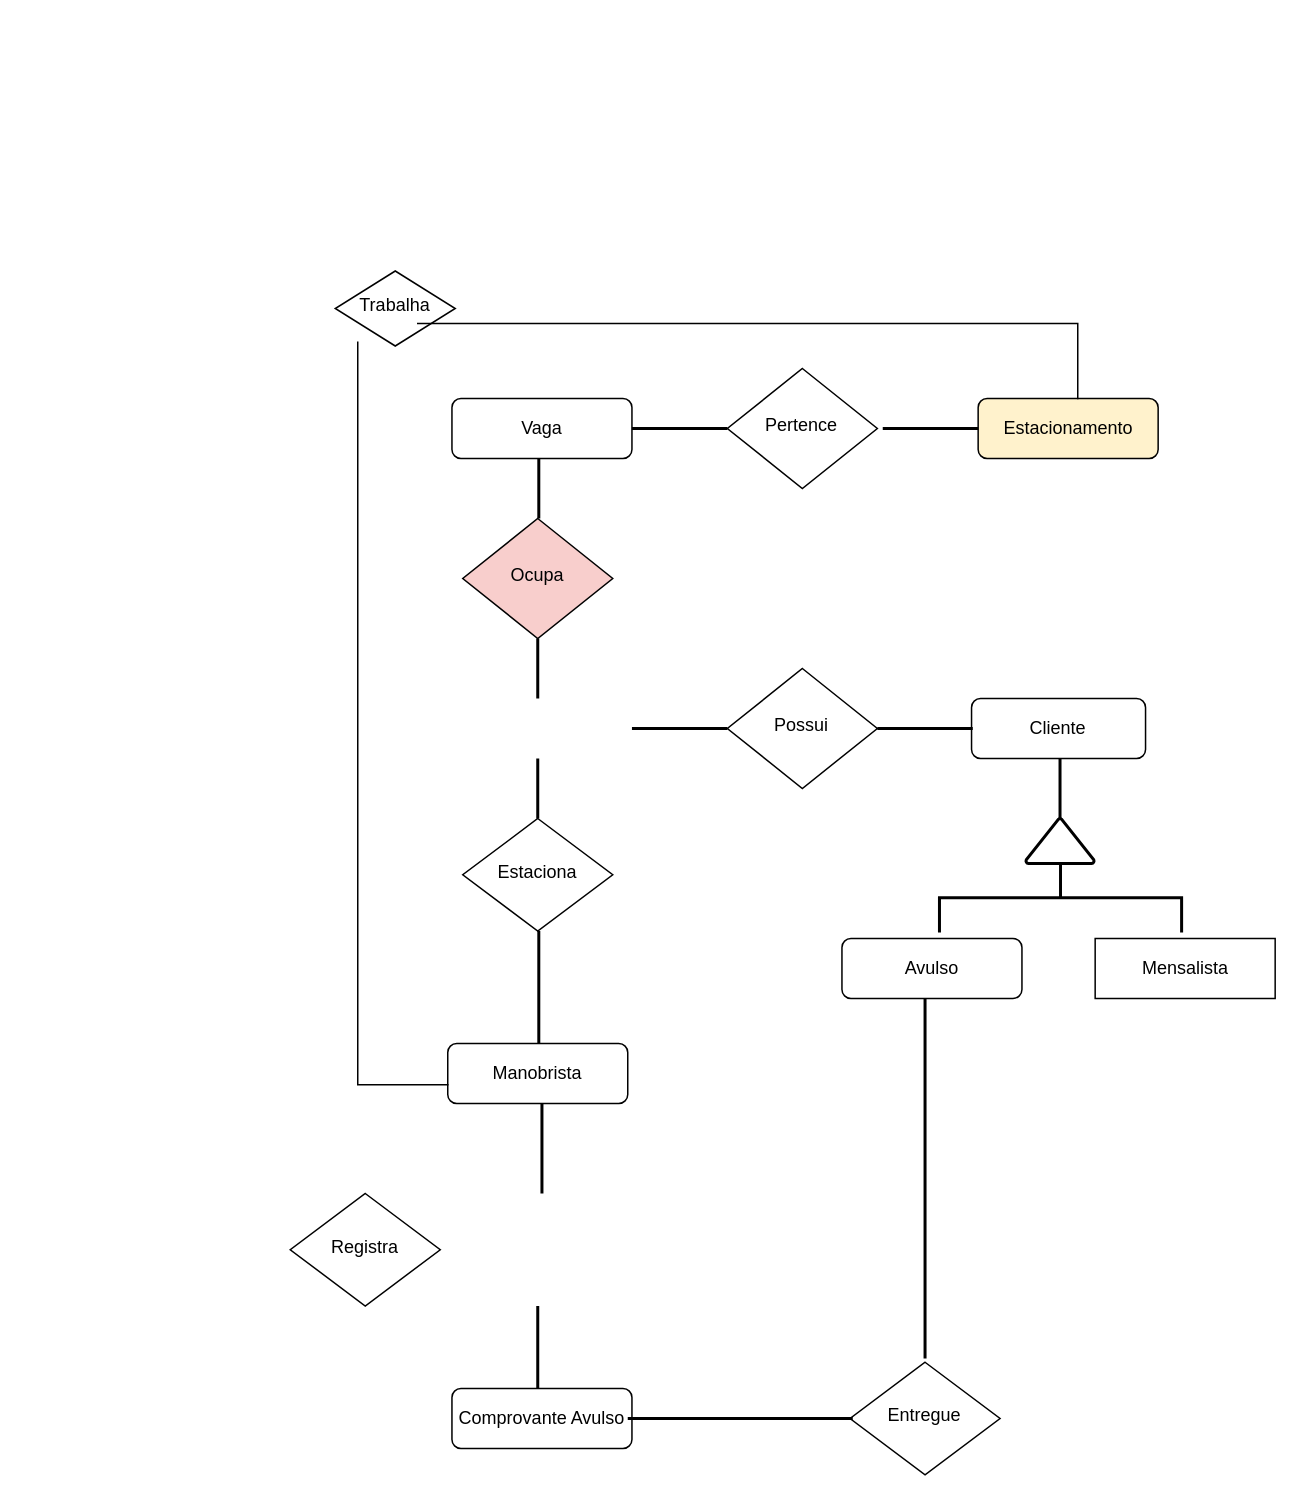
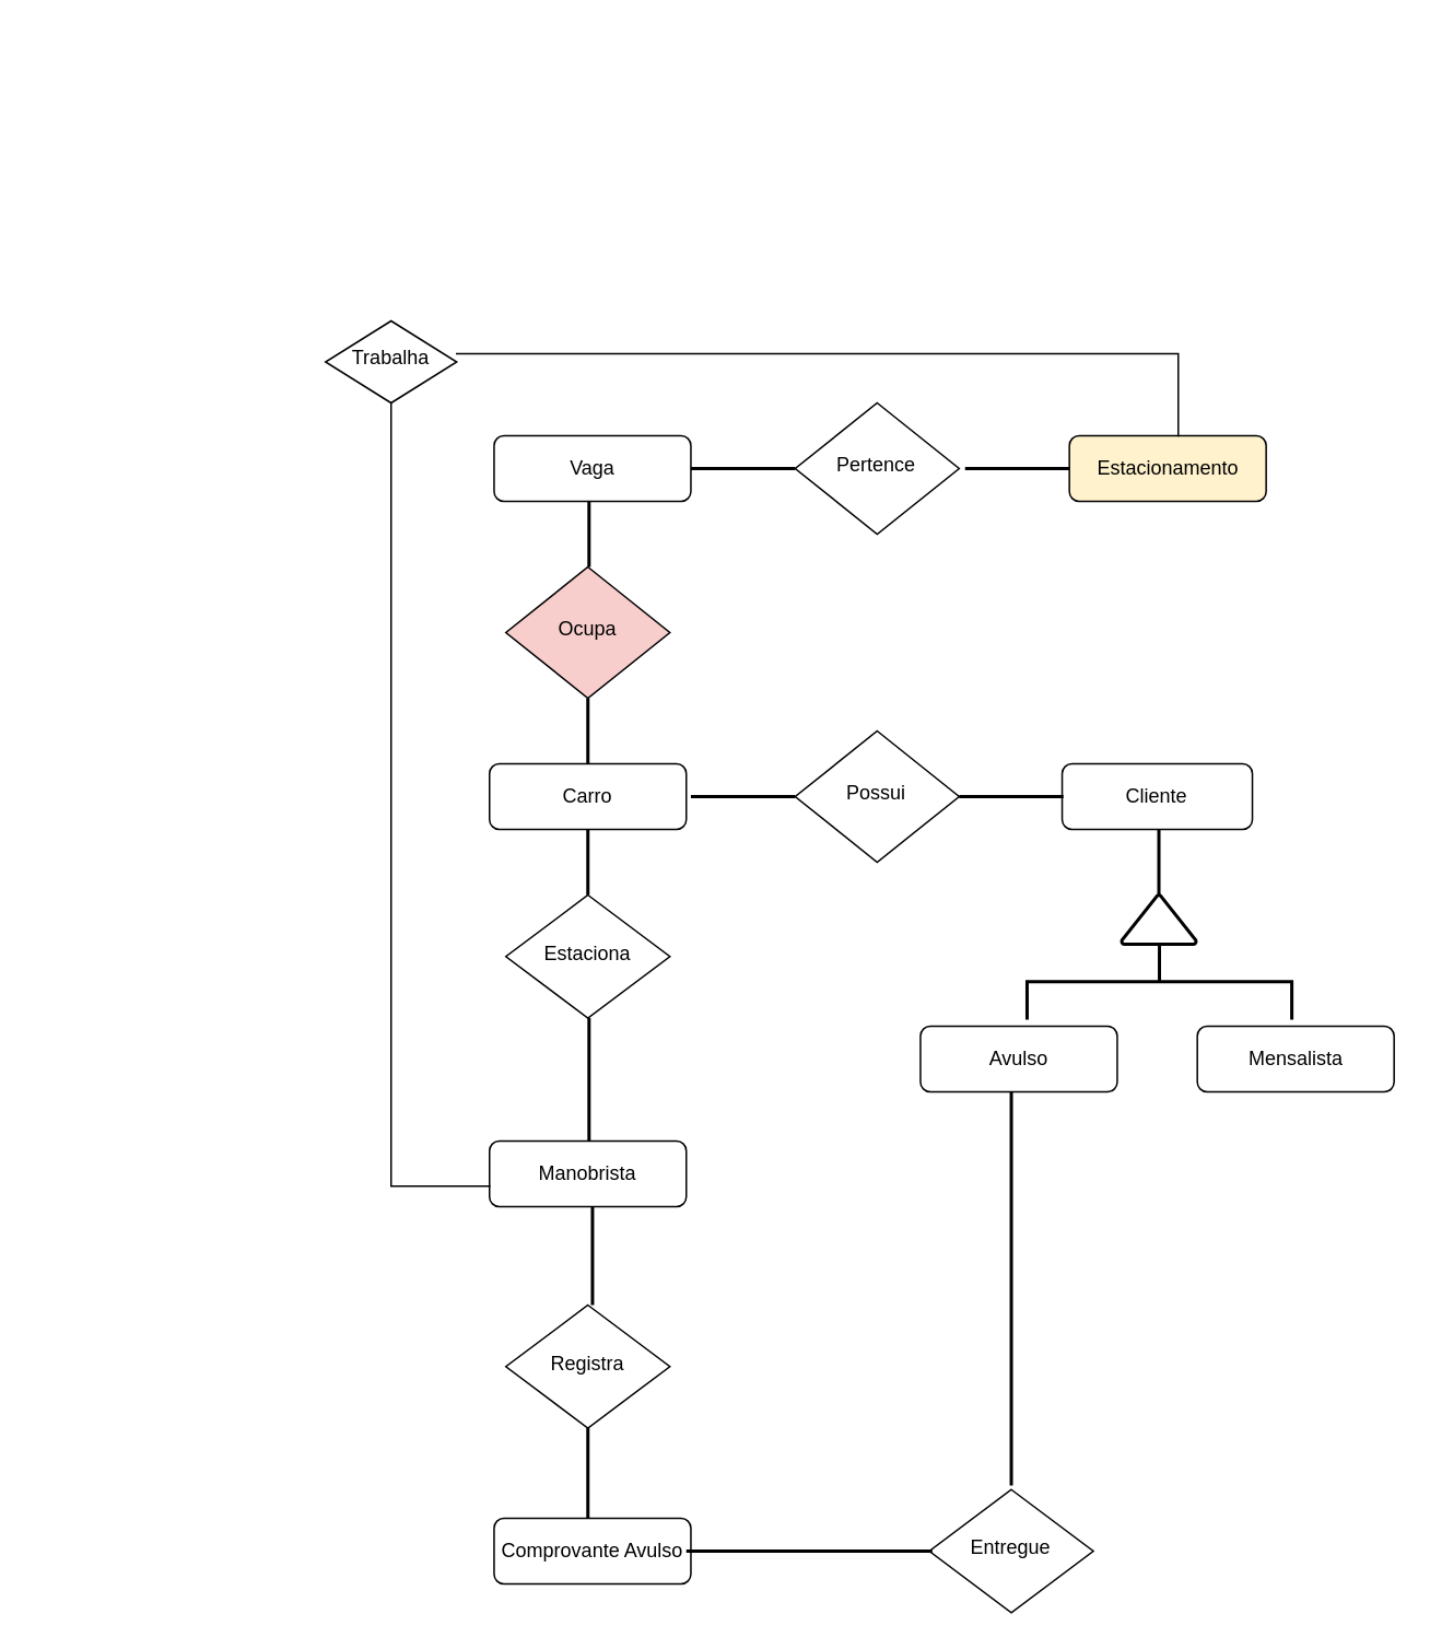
  <mxCell id="0" />
  <mxCell id="1" parent="0" />
  <mxCell id="2" value="Estacionamento" style="rounded=1;whiteSpace=wrap;html=1;fontSize=12;glass=0;strokeWidth=1;shadow=0;fillColor=#fff2cc;" vertex="1" parent="1"><mxGeometry x="651.6" y="265" width="120" height="40" as="geometry" /></mxCell>
  <mxCell id="3" value="Possui" style="rhombus;whiteSpace=wrap;html=1;shadow=0;fontFamily=Helvetica;fontSize=12;align=center;strokeWidth=1;spacing=6;spacingTop=-4;" vertex="1" parent="1"><mxGeometry x="484.4" y="445" width="100" height="80" as="geometry" /></mxCell>
  <mxCell id="4" value="Vaga" style="rounded=1;whiteSpace=wrap;html=1;fontSize=12;glass=0;strokeWidth=1;shadow=0;" vertex="1" parent="1"><mxGeometry x="300.8" y="265" width="120" height="40" as="geometry" /></mxCell>
  <mxCell id="5" value="Ocupa" style="rhombus;whiteSpace=wrap;html=1;shadow=0;fontFamily=Helvetica;fontSize=12;align=center;strokeWidth=1;spacing=6;spacingTop=-4;fillColor=#f8cecc;" vertex="1" parent="1"><mxGeometry x="308" y="345" width="100" height="80" as="geometry" /></mxCell>
  <mxCell id="6" value="Avulso" style="rounded=1;whiteSpace=wrap;html=1;fontSize=12;glass=0;strokeWidth=1;shadow=0;" vertex="1" parent="1"><mxGeometry x="560.8" y="625" width="120" height="40" as="geometry" /></mxCell>
+ <mxCell id="7" value="Carro" style="rounded=1;whiteSpace=wrap;html=1;fontSize=12;glass=0;strokeWidth=1;shadow=0;" vertex="1" parent="1"><mxGeometry x="298" y="465" width="120" height="40" as="geometry" /></mxCell>
  <mxCell id="8" value="Cliente" style="rounded=1;whiteSpace=wrap;html=1;" vertex="1" parent="1"><mxGeometry x="647.2" y="465" width="116" height="40" as="geometry" /></mxCell>
- <mxCell id="9" value="Mensalista" style="whiteSpace=wrap;html=1;fontSize=12;glass=0;strokeWidth=1;shadow=0;rounded=0;" vertex="1" parent="1"><mxGeometry x="729.61" y="625" width="120" height="40" as="geometry" /></mxCell>
+ <mxCell id="9" value="Mensalista" style="rounded=1;whiteSpace=wrap;html=1;fontSize=12;glass=0;strokeWidth=1;shadow=0;" vertex="1" parent="1"><mxGeometry x="729.61" y="625" width="120" height="40" as="geometry" /></mxCell>
  <mxCell id="10" value="" style="line;strokeWidth=2;html=1;" vertex="1" parent="1"><mxGeometry x="584.4" y="480" width="63.6" height="10" as="geometry" /></mxCell>
  <mxCell id="11" value="" style="strokeWidth=2;html=1;shape=mxgraph.flowchart.extract_or_measurement;whiteSpace=wrap;" vertex="1" parent="1"><mxGeometry x="683.43" y="545" width="45.5" height="30" as="geometry" /></mxCell>
  <mxCell id="12" value="" style="strokeWidth=2;html=1;shape=mxgraph.flowchart.annotation_2;align=left;labelPosition=right;pointerEvents=1;rotation=90;" vertex="1" parent="1"><mxGeometry x="683.43" y="517.13" width="46.18" height="161.43" as="geometry" /></mxCell>
  <mxCell id="13" value="" style="line;strokeWidth=2;direction=south;html=1;" vertex="1" parent="1"><mxGeometry x="701.18" y="505" width="10" height="40" as="geometry" /></mxCell>
  <mxCell id="14" value="Pertence" style="rhombus;whiteSpace=wrap;html=1;shadow=0;fontFamily=Helvetica;fontSize=12;align=center;strokeWidth=1;spacing=6;spacingTop=-4;" vertex="1" parent="1"><mxGeometry x="484.4" y="245" width="100" height="80" as="geometry" /></mxCell>
  <mxCell id="15" value="" style="line;strokeWidth=2;direction=south;html=1;" vertex="1" parent="1"><mxGeometry x="353" y="305" width="11.4" height="40" as="geometry" /></mxCell>
  <mxCell id="16" value="" style="line;strokeWidth=2;direction=south;html=1;" vertex="1" parent="1"><mxGeometry x="353" y="425" width="10" height="40" as="geometry" /></mxCell>
  <mxCell id="17" value="" style="line;strokeWidth=2;html=1;" vertex="1" parent="1"><mxGeometry x="420.8" y="480" width="63.6" height="10" as="geometry" /></mxCell>
  <mxCell id="18" value="Manobrista" style="rounded=1;whiteSpace=wrap;html=1;fontSize=12;glass=0;strokeWidth=1;shadow=0;" vertex="1" parent="1"><mxGeometry x="298" y="695" width="120" height="40" as="geometry" /></mxCell>
  <mxCell id="19" value="" style="line;strokeWidth=2;html=1;" vertex="1" parent="1"><mxGeometry x="420.8" y="280" width="63.6" height="10" as="geometry" /></mxCell>
  <mxCell id="20" value="" style="line;strokeWidth=2;html=1;" vertex="1" parent="1"><mxGeometry x="588" y="265" width="63.6" height="40" as="geometry" /></mxCell>
  <mxCell id="21" value="Estaciona" style="rhombus;whiteSpace=wrap;html=1;shadow=0;fontFamily=Helvetica;fontSize=12;align=center;strokeWidth=1;spacing=6;spacingTop=-4;" vertex="1" parent="1"><mxGeometry x="308" y="545" width="100" height="75" as="geometry" /></mxCell>
  <mxCell id="22" value="" style="line;strokeWidth=2;direction=south;html=1;" vertex="1" parent="1"><mxGeometry x="353.7" y="620" width="10" height="75" as="geometry" /></mxCell>
  <mxCell id="23" value="" style="line;strokeWidth=2;direction=south;html=1;" vertex="1" parent="1"><mxGeometry x="353" y="505" width="10" height="40" as="geometry" /></mxCell>
  <mxCell id="24" value="" style="shape=partialRectangle;whiteSpace=wrap;html=1;bottom=0;right=0;fillColor=none;rotation=-90;" vertex="1" parent="1"><mxGeometry x="20.5" y="445" width="495" height="60" as="geometry" /></mxCell>
- <mxCell id="25" value="Trabalha" style="rhombus;whiteSpace=wrap;html=1;shadow=0;fontFamily=Helvetica;fontSize=12;align=center;strokeWidth=1;spacing=6;spacingTop=-4;" vertex="1" parent="1"><mxGeometry x="223" y="180" width="80" height="50" as="geometry" /></mxCell>
+ <mxCell id="25" value="Trabalha" style="rhombus;whiteSpace=wrap;html=1;shadow=0;fontFamily=Helvetica;fontSize=12;align=center;strokeWidth=1;spacing=6;spacingTop=-4;" vertex="1" parent="1"><mxGeometry x="198" y="195" width="80" height="50" as="geometry" /></mxCell>
  <mxCell id="26" value="" style="shape=partialRectangle;whiteSpace=wrap;html=1;bottom=0;right=0;fillColor=none;rotation=90;" vertex="1" parent="1"><mxGeometry x="473" y="20" width="50" height="440" as="geometry" /></mxCell>
  <mxCell id="27" value="Comprovante Avulso" style="rounded=1;whiteSpace=wrap;html=1;fontSize=12;glass=0;strokeWidth=1;shadow=0;" vertex="1" parent="1"><mxGeometry x="300.8" y="925" width="120" height="40" as="geometry" /></mxCell>
  <mxCell id="28" style="edgeStyle=orthogonalEdgeStyle;rounded=0;orthogonalLoop=1;jettySize=auto;html=1;exitX=0.5;exitY=1;exitDx=0;exitDy=0;" edge="1" parent="1" source="27" target="27"><mxGeometry relative="1" as="geometry" /></mxCell>
- <mxCell id="29" value="Registra" style="rhombus;whiteSpace=wrap;html=1;shadow=0;fontFamily=Helvetica;fontSize=12;align=center;strokeWidth=1;spacing=6;spacingTop=-4;" vertex="1" parent="1"><mxGeometry x="193" y="795" width="100" height="75" as="geometry" /></mxCell>
+ <mxCell id="29" value="Registra" style="rhombus;whiteSpace=wrap;html=1;shadow=0;fontFamily=Helvetica;fontSize=12;align=center;strokeWidth=1;spacing=6;spacingTop=-4;" vertex="1" parent="1"><mxGeometry x="308" y="795" width="100" height="75" as="geometry" /></mxCell>
  <mxCell id="30" value="" style="line;strokeWidth=2;direction=south;html=1;" vertex="1" parent="1"><mxGeometry x="355.1" y="735" width="11.4" height="60" as="geometry" /></mxCell>
  <mxCell id="31" value="" style="line;strokeWidth=2;direction=south;html=1;" vertex="1" parent="1"><mxGeometry x="352.3" y="870" width="11.4" height="55" as="geometry" /></mxCell>
  <mxCell id="32" value="Entregue" style="rhombus;whiteSpace=wrap;html=1;shadow=0;fontFamily=Helvetica;fontSize=12;align=center;strokeWidth=1;spacing=6;spacingTop=-4;" vertex="1" parent="1"><mxGeometry x="566.2" y="907.5" width="100" height="75" as="geometry" /></mxCell>
  <mxCell id="33" value="" style="line;strokeWidth=2;html=1;" vertex="1" parent="1"><mxGeometry x="418" y="925" width="150" height="40" as="geometry" /></mxCell>
  <mxCell id="34" value="" style="line;strokeWidth=2;direction=south;html=1;" vertex="1" parent="1"><mxGeometry x="611.2" y="665" width="10" height="240" as="geometry" /></mxCell>
